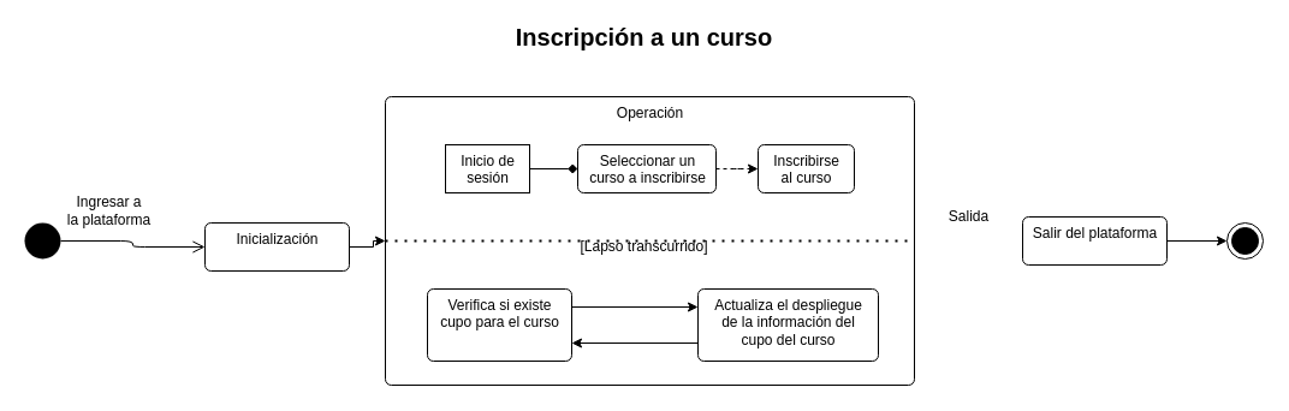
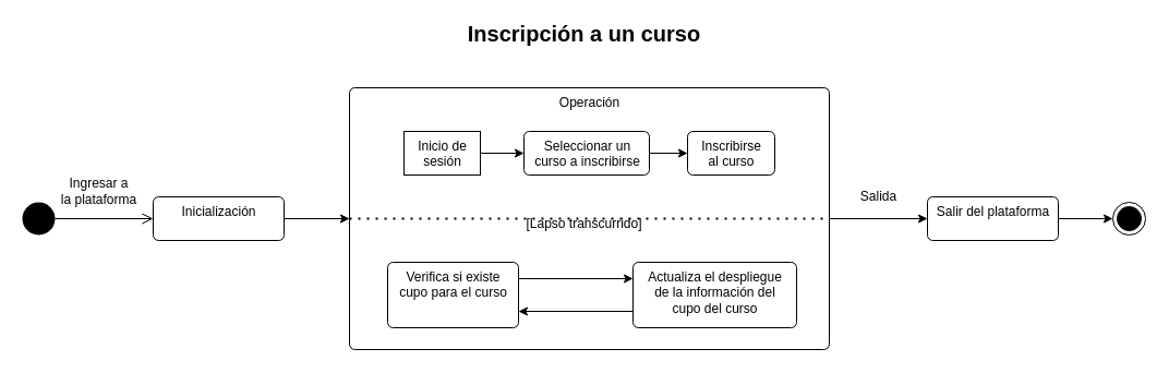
  <mxCell id="0" />
  <mxCell id="1" parent="0" />
+ <mxCell id="2" style="edgeStyle=orthogonalEdgeStyle;rounded=0;orthogonalLoop=1;jettySize=auto;html=1;entryX=0;entryY=0.5;entryDx=0;entryDy=0;strokeColor=#000000;" edge="1" parent="1" source="3" target="21"><mxGeometry relative="1" as="geometry" /></mxCell>
  <mxCell id="3" value="Operación" style="html=1;align=center;verticalAlign=top;rounded=1;absoluteArcSize=1;arcSize=10;dashed=0;strokeColor=#000000;" vertex="1" parent="1"><mxGeometry x="320" y="80" width="440" height="240" as="geometry" /></mxCell>
  <mxCell id="4" value="" style="edgeStyle=orthogonalEdgeStyle;html=1;verticalAlign=bottom;endArrow=open;endSize=8;strokeColor=#000000;entryX=0;entryY=0.5;entryDx=0;entryDy=0;exitX=1;exitY=0.5;exitDx=0;exitDy=0;" edge="1" source="9" parent="1" target="7"><mxGeometry relative="1" as="geometry"><mxPoint x="90" y="145" as="targetPoint" /><mxPoint x="70" y="140" as="sourcePoint" /></mxGeometry></mxCell>
  <mxCell id="5" value="&lt;font style=&quot;font-size: 20px&quot;&gt;&lt;b&gt;Inscripción a un curso&lt;/b&gt;&lt;/font&gt;" style="text;html=1;align=center;verticalAlign=middle;resizable=0;points=[];autosize=1;" vertex="1" parent="1"><mxGeometry x="420" y="20" width="230" height="20" as="geometry" /></mxCell>
  <mxCell id="6" style="edgeStyle=orthogonalEdgeStyle;rounded=0;orthogonalLoop=1;jettySize=auto;html=1;entryX=0;entryY=0.5;entryDx=0;entryDy=0;strokeColor=#000000;" edge="1" parent="1" source="7" target="3"><mxGeometry relative="1" as="geometry" /></mxCell>
- <mxCell id="7" value="Inicialización" style="html=1;align=center;verticalAlign=top;rounded=1;absoluteArcSize=1;arcSize=10;dashed=0;strokeColor=#000000;" vertex="1" parent="1"><mxGeometry x="170" y="185" width="120" height="40" as="geometry" /></mxCell>
+ <mxCell id="7" value="Inicialización" style="html=1;align=center;verticalAlign=top;rounded=1;absoluteArcSize=1;arcSize=10;dashed=0;strokeColor=#000000;" vertex="1" parent="1"><mxGeometry x="140" y="180" width="120" height="40" as="geometry" /></mxCell>
  <mxCell id="8" value="Ingresar a &lt;br&gt;la plataforma" style="text;html=1;align=center;verticalAlign=middle;resizable=0;points=[];autosize=1;" vertex="1" parent="1"><mxGeometry x="50" y="160" width="80" height="30" as="geometry" /></mxCell>
  <mxCell id="9" value="" style="ellipse;fillColor=#000000;strokeColor=none;" vertex="1" parent="1"><mxGeometry x="20" y="185" width="30" height="30" as="geometry" /></mxCell>
- <mxCell id="10" style="edgeStyle=orthogonalEdgeStyle;rounded=0;orthogonalLoop=1;jettySize=auto;html=1;entryX=0;entryY=0.5;entryDx=0;entryDy=0;strokeColor=#000000;endArrow=diamond;" edge="1" parent="1" source="11" target="13"><mxGeometry relative="1" as="geometry" /></mxCell>
+ <mxCell id="10" style="edgeStyle=orthogonalEdgeStyle;rounded=0;orthogonalLoop=1;jettySize=auto;html=1;entryX=0;entryY=0.5;entryDx=0;entryDy=0;strokeColor=#000000;" edge="1" parent="1" source="11" target="13"><mxGeometry relative="1" as="geometry" /></mxCell>
  <mxCell id="11" value="Inicio de &lt;br&gt;sesión" style="html=1;align=center;verticalAlign=top;absoluteArcSize=1;arcSize=10;dashed=0;strokeColor=#000000;rounded=0;" vertex="1" parent="1"><mxGeometry x="370" y="120" width="70" height="40" as="geometry" /></mxCell>
- <mxCell id="12" style="edgeStyle=orthogonalEdgeStyle;rounded=0;orthogonalLoop=1;jettySize=auto;html=1;entryX=0;entryY=0.5;entryDx=0;entryDy=0;strokeColor=#000000;dashed=1;" edge="1" parent="1" source="13" target="14"><mxGeometry relative="1" as="geometry" /></mxCell>
+ <mxCell id="12" style="edgeStyle=orthogonalEdgeStyle;rounded=0;orthogonalLoop=1;jettySize=auto;html=1;entryX=0;entryY=0.5;entryDx=0;entryDy=0;strokeColor=#000000;" edge="1" parent="1" source="13" target="14"><mxGeometry relative="1" as="geometry" /></mxCell>
  <mxCell id="13" value="Seleccionar un &lt;br&gt;curso a inscribirse" style="html=1;align=center;verticalAlign=top;rounded=1;absoluteArcSize=1;arcSize=10;dashed=0;strokeColor=#000000;" vertex="1" parent="1"><mxGeometry x="480" y="120" width="115" height="40" as="geometry" /></mxCell>
  <mxCell id="14" value="Inscribirse &lt;br&gt;al curso" style="html=1;align=center;verticalAlign=top;rounded=1;absoluteArcSize=1;arcSize=10;dashed=0;strokeColor=#000000;" vertex="1" parent="1"><mxGeometry x="630" y="120" width="80" height="40" as="geometry" /></mxCell>
  <mxCell id="15" value="" style="endArrow=none;dashed=1;html=1;dashPattern=1 3;strokeWidth=2;exitX=0;exitY=0.5;exitDx=0;exitDy=0;entryX=1;entryY=0.5;entryDx=0;entryDy=0;" edge="1" parent="1" source="3" target="3"><mxGeometry width="50" height="50" relative="1" as="geometry"><mxPoint x="500" y="230" as="sourcePoint" /><mxPoint x="550" y="180" as="targetPoint" /></mxGeometry></mxCell>
  <mxCell id="16" value="Verifica si existe &lt;br&gt;cupo para el curso" style="html=1;align=center;verticalAlign=top;rounded=1;absoluteArcSize=1;arcSize=10;dashed=0;strokeColor=#000000;" vertex="1" parent="1"><mxGeometry x="355" y="240" width="120" height="60" as="geometry" /></mxCell>
  <mxCell id="17" value="Actualiza el despliegue &lt;br&gt;de la información del &lt;br&gt;cupo del curso" style="html=1;align=center;verticalAlign=top;rounded=1;absoluteArcSize=1;arcSize=10;dashed=0;strokeColor=#000000;" vertex="1" parent="1"><mxGeometry x="580" y="240" width="150" height="60" as="geometry" /></mxCell>
  <mxCell id="18" value="" style="endArrow=classic;html=1;strokeColor=#000000;exitX=1;exitY=0.25;exitDx=0;exitDy=0;entryX=0;entryY=0.25;entryDx=0;entryDy=0;" edge="1" parent="1" source="16" target="17"><mxGeometry width="50" height="50" relative="1" as="geometry"><mxPoint x="500" y="230" as="sourcePoint" /><mxPoint x="550" y="180" as="targetPoint" /></mxGeometry></mxCell>
  <mxCell id="19" value="" style="endArrow=classic;html=1;strokeColor=#000000;exitX=0;exitY=0.75;exitDx=0;exitDy=0;entryX=1;entryY=0.75;entryDx=0;entryDy=0;" edge="1" parent="1" source="17" target="16"><mxGeometry width="50" height="50" relative="1" as="geometry"><mxPoint x="500" y="230" as="sourcePoint" /><mxPoint x="550" y="180" as="targetPoint" /></mxGeometry></mxCell>
  <mxCell id="20" style="edgeStyle=orthogonalEdgeStyle;rounded=0;orthogonalLoop=1;jettySize=auto;html=1;entryX=0;entryY=0.5;entryDx=0;entryDy=0;strokeColor=#000000;" edge="1" parent="1" source="21" target="22"><mxGeometry relative="1" as="geometry" /></mxCell>
  <mxCell id="21" value="Salir del plataforma" style="html=1;align=center;verticalAlign=top;rounded=1;absoluteArcSize=1;arcSize=10;dashed=0;strokeColor=#000000;" vertex="1" parent="1"><mxGeometry x="850" y="180" width="120" height="40" as="geometry" /></mxCell>
  <mxCell id="22" value="" style="ellipse;html=1;shape=endState;fillColor=#000000;strokeColor=#000000;" vertex="1" parent="1"><mxGeometry x="1020" y="185" width="30" height="30" as="geometry" /></mxCell>
  <mxCell id="23" value="Salida" style="text;html=1;align=center;verticalAlign=middle;resizable=0;points=[];autosize=1;" vertex="1" parent="1"><mxGeometry x="780" y="170" width="50" height="20" as="geometry" /></mxCell>
  <mxCell id="24" value="[Lapso transcurrido]" style="text;html=1;align=center;verticalAlign=middle;resizable=0;points=[];autosize=1;" vertex="1" parent="1"><mxGeometry x="475" y="195" width="120" height="20" as="geometry" /></mxCell>
